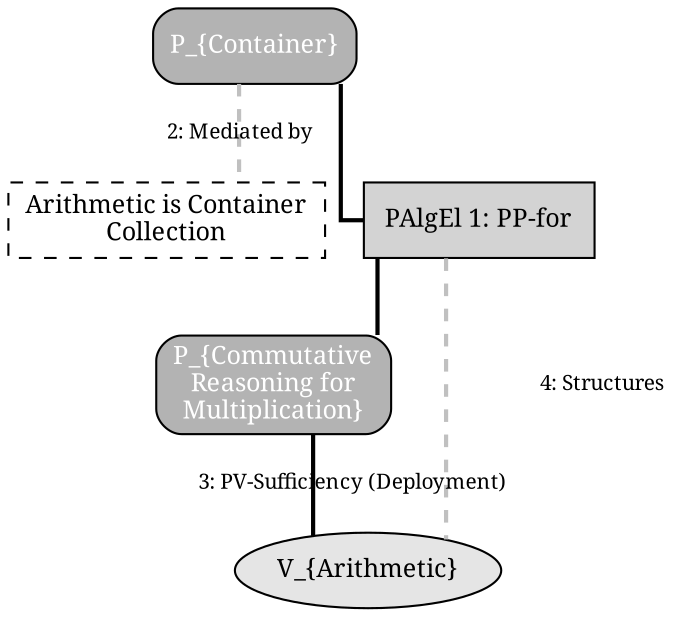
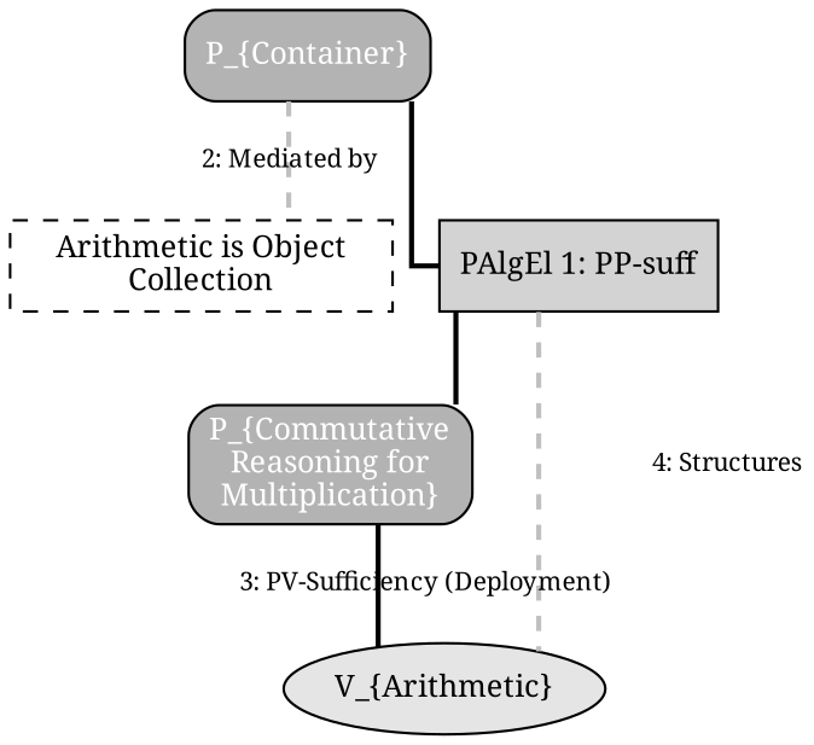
  digraph {
    rankdir=TB
    splines=ortho
    node [fillcolor=gray70 fontname=Serif fontsize=12 shape=box style="filled,rounded"]
    edge [arrowhead=stealth color=black fontname=Serif fontsize=10 penwidth=2.0 style=solid]
    n1 [fontcolor=white label="P_{Container}"]
-   n2 [label="Arithmetic is Container\nCollection" style=dashed fillcolor=""]
-   n3 [fillcolor=lightgray fontcolor=black label="PAlgEl 1: PP-for" style=filled]
+   n2 [label="Arithmetic is Object\nCollection" style=dashed fillcolor=""]
+   n3 [fillcolor=lightgray fontcolor=black label="PAlgEl 1: PP-suff" style=filled]
    n4 [fontcolor=white label="P_{Commutative\nReasoning for\nMultiplication}"]
    n5 [fillcolor=gray90 label="V_{Arithmetic}" shape=ellipse style=filled]
    n1 -> n2 [color=gray label="2: Mediated by" style=dashed]
    n1 -> n3 [arrowhead=none]
    n3 -> n4
    n3 -> n5 [color=gray label="4: Structures" style=dashed]
    n4 -> n5 [label="3: PV-Sufficiency (Deployment)"]
  }
